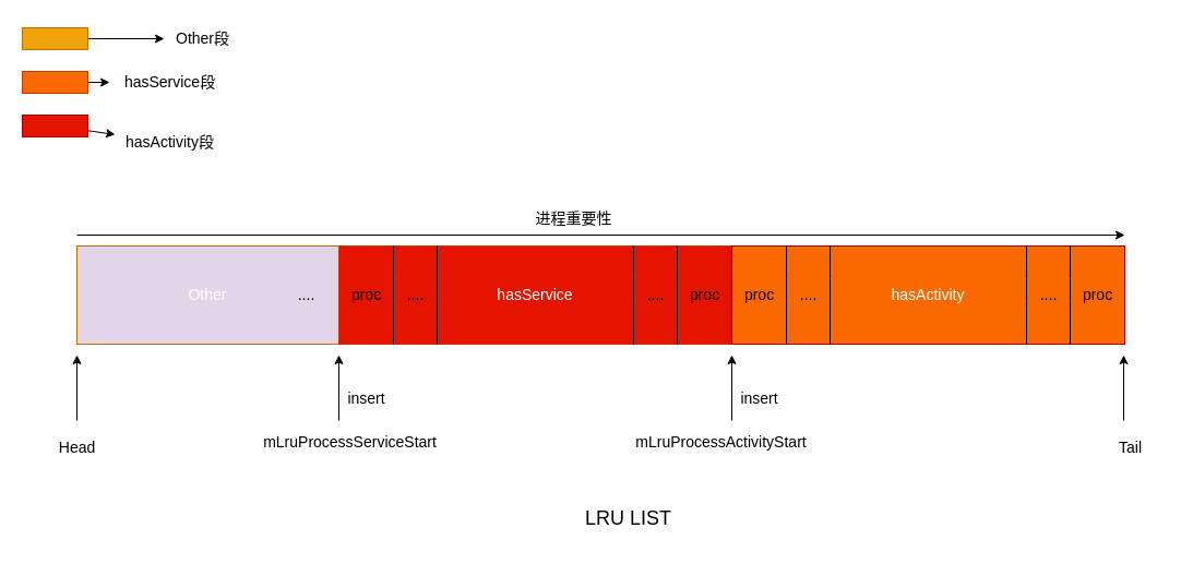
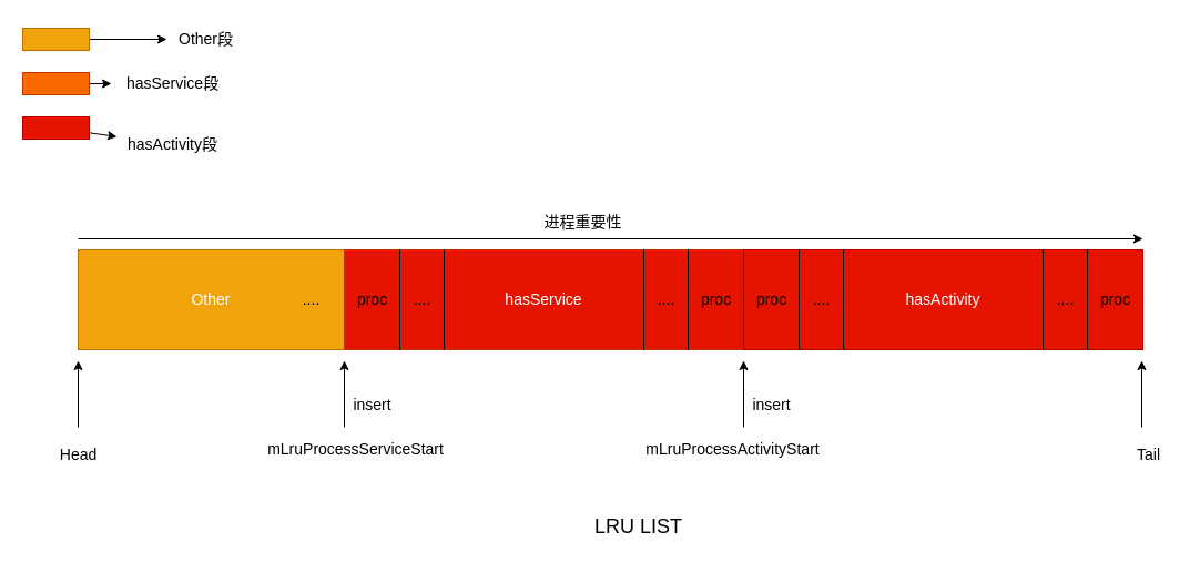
  <mxCell id="0" />
  <mxCell id="1" parent="0" />
- <mxCell id="2" value="&lt;font color=&quot;#ffffff&quot;&gt;Other&lt;/font&gt;" style="rounded=0;whiteSpace=wrap;html=1;fontSize=14;fillColor=#e1d5e7;fontColor=#000000;strokeColor=#BD7000;" vertex="1" parent="1"><mxGeometry x="70" y="225" width="240" height="90" as="geometry" /></mxCell>
+ <mxCell id="2" value="&lt;font color=&quot;#ffffff&quot;&gt;Other&lt;/font&gt;" style="rounded=0;whiteSpace=wrap;html=1;fontSize=14;fillColor=#f0a30a;fontColor=#000000;strokeColor=#BD7000;" vertex="1" parent="1"><mxGeometry x="70" y="225" width="240" height="90" as="geometry" /></mxCell>
  <mxCell id="3" value="&lt;font color=&quot;#ffffff&quot;&gt;hasService&lt;/font&gt;" style="rounded=0;whiteSpace=wrap;html=1;fontSize=14;fillColor=#e51400;strokeColor=#C73500;fontColor=#000000;" vertex="1" parent="1"><mxGeometry x="310" y="225" width="360" height="90" as="geometry" /></mxCell>
- <mxCell id="4" value="hasActivity" style="rounded=0;whiteSpace=wrap;html=1;fontSize=14;fillColor=#fa6800;strokeColor=#B20000;fontColor=#ffffff;" vertex="1" parent="1"><mxGeometry x="670" y="225" width="360" height="90" as="geometry" /></mxCell>
+ <mxCell id="4" value="hasActivity" style="rounded=0;whiteSpace=wrap;html=1;fontSize=14;fillColor=#e51400;strokeColor=#B20000;fontColor=#ffffff;" vertex="1" parent="1"><mxGeometry x="670" y="225" width="360" height="90" as="geometry" /></mxCell>
  <mxCell id="5" value="" style="endArrow=none;html=1;fontSize=14;rounded=1;" edge="1" parent="1"><mxGeometry width="50" height="50" relative="1" as="geometry"><mxPoint x="360" y="315" as="sourcePoint" /><mxPoint x="360" y="225" as="targetPoint" /><Array as="points"><mxPoint x="360" y="265" /></Array></mxGeometry></mxCell>
  <mxCell id="6" value="proc" style="text;html=1;align=center;verticalAlign=middle;resizable=0;points=[];autosize=1;strokeColor=none;fillColor=none;fontSize=14;" vertex="1" parent="1"><mxGeometry x="310" y="255" width="50" height="30" as="geometry" /></mxCell>
  <mxCell id="7" value="" style="endArrow=none;html=1;fontSize=14;rounded=1;" edge="1" parent="1"><mxGeometry width="50" height="50" relative="1" as="geometry"><mxPoint x="400" y="315" as="sourcePoint" /><mxPoint x="400" y="225" as="targetPoint" /><Array as="points"><mxPoint x="400" y="265" /></Array></mxGeometry></mxCell>
  <mxCell id="8" value="....&lt;br&gt;" style="text;html=1;align=center;verticalAlign=middle;resizable=0;points=[];autosize=1;strokeColor=none;fillColor=none;fontSize=14;" vertex="1" parent="1"><mxGeometry x="360" y="255" width="40" height="30" as="geometry" /></mxCell>
  <mxCell id="9" value="" style="endArrow=none;html=1;fontSize=14;rounded=1;" edge="1" parent="1"><mxGeometry width="50" height="50" relative="1" as="geometry"><mxPoint x="620" y="315" as="sourcePoint" /><mxPoint x="620" y="225" as="targetPoint" /><Array as="points"><mxPoint x="620" y="265" /></Array></mxGeometry></mxCell>
  <mxCell id="10" value="" style="endArrow=none;html=1;fontSize=14;rounded=1;" edge="1" parent="1"><mxGeometry width="50" height="50" relative="1" as="geometry"><mxPoint x="580" y="315" as="sourcePoint" /><mxPoint x="580" y="225" as="targetPoint" /><Array as="points"><mxPoint x="580" y="265" /></Array></mxGeometry></mxCell>
  <mxCell id="11" value="....&lt;br&gt;" style="text;html=1;align=center;verticalAlign=middle;resizable=0;points=[];autosize=1;strokeColor=none;fillColor=none;fontSize=14;" vertex="1" parent="1"><mxGeometry x="580" y="255" width="40" height="30" as="geometry" /></mxCell>
  <mxCell id="12" value="proc" style="text;html=1;align=center;verticalAlign=middle;resizable=0;points=[];autosize=1;strokeColor=none;fillColor=none;fontSize=14;" vertex="1" parent="1"><mxGeometry x="620" y="255" width="50" height="30" as="geometry" /></mxCell>
  <mxCell id="13" value="" style="endArrow=none;html=1;fontSize=14;rounded=1;" edge="1" parent="1"><mxGeometry width="50" height="50" relative="1" as="geometry"><mxPoint x="720" y="315" as="sourcePoint" /><mxPoint x="720" y="225" as="targetPoint" /><Array as="points"><mxPoint x="720" y="265" /></Array></mxGeometry></mxCell>
  <mxCell id="14" value="" style="endArrow=none;html=1;fontSize=14;rounded=1;" edge="1" parent="1"><mxGeometry width="50" height="50" relative="1" as="geometry"><mxPoint x="760" y="315" as="sourcePoint" /><mxPoint x="760" y="225" as="targetPoint" /><Array as="points"><mxPoint x="760" y="265" /></Array></mxGeometry></mxCell>
  <mxCell id="15" value="" style="endArrow=none;html=1;fontSize=14;rounded=1;" edge="1" parent="1"><mxGeometry width="50" height="50" relative="1" as="geometry"><mxPoint x="980" y="315" as="sourcePoint" /><mxPoint x="980" y="225" as="targetPoint" /><Array as="points"><mxPoint x="980" y="265" /></Array></mxGeometry></mxCell>
  <mxCell id="16" value="" style="endArrow=none;html=1;fontSize=14;rounded=1;" edge="1" parent="1"><mxGeometry width="50" height="50" relative="1" as="geometry"><mxPoint x="940" y="315" as="sourcePoint" /><mxPoint x="940" y="225" as="targetPoint" /><Array as="points"><mxPoint x="940" y="265" /></Array></mxGeometry></mxCell>
  <mxCell id="17" value="....&lt;br&gt;" style="text;html=1;align=center;verticalAlign=middle;resizable=0;points=[];autosize=1;strokeColor=none;fillColor=none;fontSize=14;" vertex="1" parent="1"><mxGeometry x="720" y="255" width="40" height="30" as="geometry" /></mxCell>
  <mxCell id="18" value="....&lt;br&gt;" style="text;html=1;align=center;verticalAlign=middle;resizable=0;points=[];autosize=1;strokeColor=none;fillColor=none;fontSize=14;" vertex="1" parent="1"><mxGeometry x="940" y="255" width="40" height="30" as="geometry" /></mxCell>
  <mxCell id="19" value="proc" style="text;html=1;align=center;verticalAlign=middle;resizable=0;points=[];autosize=1;strokeColor=none;fillColor=none;fontSize=14;" vertex="1" parent="1"><mxGeometry x="670" y="255" width="50" height="30" as="geometry" /></mxCell>
  <mxCell id="20" value="proc" style="text;html=1;align=center;verticalAlign=middle;resizable=0;points=[];autosize=1;strokeColor=none;fillColor=none;fontSize=14;" vertex="1" parent="1"><mxGeometry x="980" y="255" width="50" height="30" as="geometry" /></mxCell>
  <mxCell id="21" value="....&lt;br&gt;" style="text;html=1;align=center;verticalAlign=middle;resizable=0;points=[];autosize=1;strokeColor=none;fillColor=none;fontSize=14;" vertex="1" parent="1"><mxGeometry x="260" y="255" width="40" height="30" as="geometry" /></mxCell>
  <mxCell id="22" value="" style="endArrow=classic;html=1;rounded=1;fontSize=14;" edge="1" parent="1"><mxGeometry width="50" height="50" relative="1" as="geometry"><mxPoint x="70" y="385" as="sourcePoint" /><mxPoint x="70" y="325" as="targetPoint" /></mxGeometry></mxCell>
  <mxCell id="23" value="Head&lt;br&gt;" style="text;html=1;align=center;verticalAlign=middle;resizable=0;points=[];autosize=1;strokeColor=none;fillColor=none;fontSize=14;" vertex="1" parent="1"><mxGeometry x="40" y="395" width="60" height="30" as="geometry" /></mxCell>
  <mxCell id="24" value="" style="endArrow=classic;html=1;rounded=1;fontSize=14;" edge="1" parent="1"><mxGeometry width="50" height="50" relative="1" as="geometry"><mxPoint x="1029" y="385" as="sourcePoint" /><mxPoint x="1029" y="325" as="targetPoint" /></mxGeometry></mxCell>
  <mxCell id="25" value="Tail" style="text;html=1;align=center;verticalAlign=middle;resizable=0;points=[];autosize=1;strokeColor=none;fillColor=none;fontSize=14;" vertex="1" parent="1"><mxGeometry x="1010" y="395" width="50" height="30" as="geometry" /></mxCell>
  <mxCell id="26" value="mLruProcessServiceStart" style="text;html=1;align=center;verticalAlign=middle;resizable=0;points=[];autosize=1;strokeColor=none;fillColor=none;fontSize=14;" vertex="1" parent="1"><mxGeometry x="230" y="390" width="180" height="30" as="geometry" /></mxCell>
  <mxCell id="27" value="" style="endArrow=classic;html=1;rounded=1;fontSize=14;" edge="1" parent="1"><mxGeometry width="50" height="50" relative="1" as="geometry"><mxPoint x="310" y="385" as="sourcePoint" /><mxPoint x="310" y="325" as="targetPoint" /></mxGeometry></mxCell>
  <mxCell id="28" value="" style="endArrow=classic;html=1;rounded=1;fontSize=14;" edge="1" parent="1"><mxGeometry width="50" height="50" relative="1" as="geometry"><mxPoint x="670" y="385" as="sourcePoint" /><mxPoint x="670" y="325" as="targetPoint" /></mxGeometry></mxCell>
  <mxCell id="29" value="mLruProcessActivityStart" style="text;html=1;align=center;verticalAlign=middle;resizable=0;points=[];autosize=1;strokeColor=none;fillColor=none;fontSize=14;" vertex="1" parent="1"><mxGeometry x="570" y="390" width="180" height="30" as="geometry" /></mxCell>
  <mxCell id="30" value="" style="edgeStyle=none;rounded=1;orthogonalLoop=1;jettySize=auto;html=1;fontSize=14;" edge="1" parent="1" source="31" target="32"><mxGeometry relative="1" as="geometry" /></mxCell>
  <mxCell id="31" value="" style="rounded=0;whiteSpace=wrap;html=1;fontSize=14;fillColor=#f0a30a;fontColor=#000000;strokeColor=#BD7000;" vertex="1" parent="1"><mxGeometry x="20" y="25" width="60" height="20" as="geometry" /></mxCell>
  <mxCell id="32" value="Other段" style="text;html=1;align=center;verticalAlign=middle;resizable=0;points=[];autosize=1;strokeColor=none;fillColor=none;fontSize=14;" vertex="1" parent="1"><mxGeometry x="150" y="20" width="70" height="30" as="geometry" /></mxCell>
  <mxCell id="33" value="" style="edgeStyle=none;rounded=1;orthogonalLoop=1;jettySize=auto;html=1;fontSize=14;" edge="1" parent="1" source="34" target="35"><mxGeometry relative="1" as="geometry" /></mxCell>
  <mxCell id="34" value="" style="rounded=0;whiteSpace=wrap;html=1;fontSize=14;fillColor=#fa6800;fontColor=#000000;strokeColor=#C73500;" vertex="1" parent="1"><mxGeometry x="20" y="65" width="60" height="20" as="geometry" /></mxCell>
  <mxCell id="35" value="&lt;span style=&quot;&quot;&gt;hasService段&lt;/span&gt;" style="text;html=1;align=center;verticalAlign=middle;resizable=0;points=[];autosize=1;strokeColor=none;fillColor=none;fontSize=14;" vertex="1" parent="1"><mxGeometry x="100" y="60" width="110" height="30" as="geometry" /></mxCell>
  <mxCell id="36" value="" style="edgeStyle=none;rounded=1;orthogonalLoop=1;jettySize=auto;html=1;fontSize=14;fontColor=#ffffff;" edge="1" parent="1" source="37" target="38"><mxGeometry relative="1" as="geometry" /></mxCell>
  <mxCell id="37" value="" style="rounded=0;whiteSpace=wrap;html=1;fontSize=14;fillColor=#e51400;fontColor=#ffffff;strokeColor=#B20000;" vertex="1" parent="1"><mxGeometry x="20" y="105" width="60" height="20" as="geometry" /></mxCell>
  <mxCell id="38" value="&lt;span style=&quot;&quot;&gt;hasActivity段&lt;/span&gt;" style="text;html=1;align=center;verticalAlign=middle;resizable=0;points=[];autosize=1;strokeColor=none;fillColor=none;fontSize=14;" vertex="1" parent="1"><mxGeometry x="105" y="115" width="100" height="30" as="geometry" /></mxCell>
  <mxCell id="39" value="" style="endArrow=classic;html=1;rounded=1;fontSize=14;fontColor=#ffffff;" edge="1" parent="1"><mxGeometry width="50" height="50" relative="1" as="geometry"><mxPoint x="70" y="215" as="sourcePoint" /><mxPoint x="1030" y="215" as="targetPoint" /></mxGeometry></mxCell>
  <mxCell id="40" value="进程重要性" style="text;html=1;align=center;verticalAlign=middle;resizable=0;points=[];autosize=1;strokeColor=none;fillColor=none;fontSize=14;fontColor=#000000;" vertex="1" parent="1"><mxGeometry x="480" y="185" width="90" height="30" as="geometry" /></mxCell>
  <mxCell id="41" value="LRU LIST" style="text;html=1;align=center;verticalAlign=middle;resizable=0;points=[];autosize=1;strokeColor=none;fillColor=none;fontSize=18;fontColor=#000000;" vertex="1" parent="1"><mxGeometry x="525" y="455" width="100" height="40" as="geometry" /></mxCell>
  <mxCell id="42" value="insert" style="text;html=1;align=center;verticalAlign=middle;resizable=0;points=[];autosize=1;strokeColor=none;fillColor=none;fontSize=14;fontColor=#000000;" vertex="1" parent="1"><mxGeometry x="305" y="350" width="60" height="30" as="geometry" /></mxCell>
  <mxCell id="43" value="insert" style="text;html=1;align=center;verticalAlign=middle;resizable=0;points=[];autosize=1;strokeColor=none;fillColor=none;fontSize=14;fontColor=#000000;" vertex="1" parent="1"><mxGeometry x="665" y="350" width="60" height="30" as="geometry" /></mxCell>
